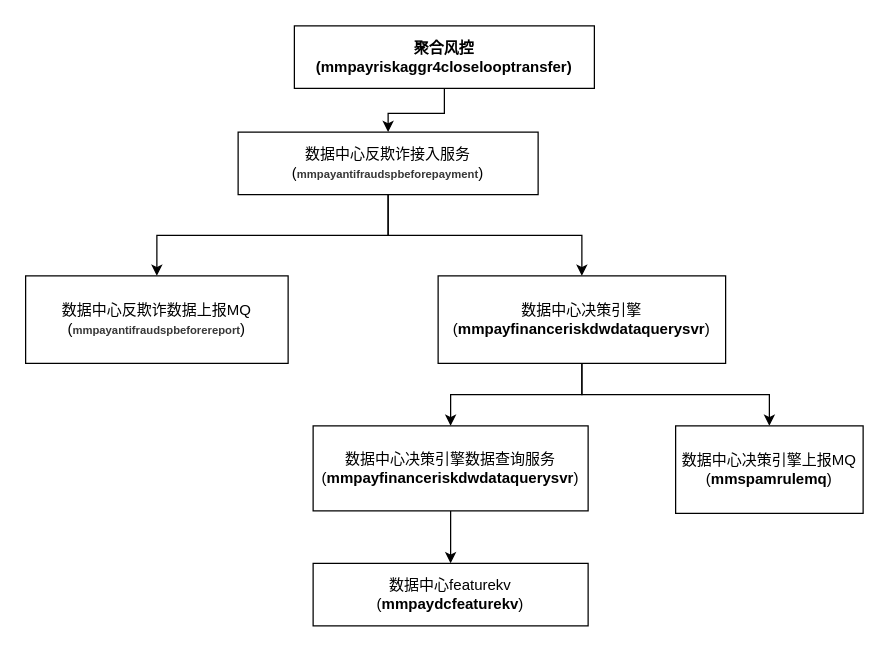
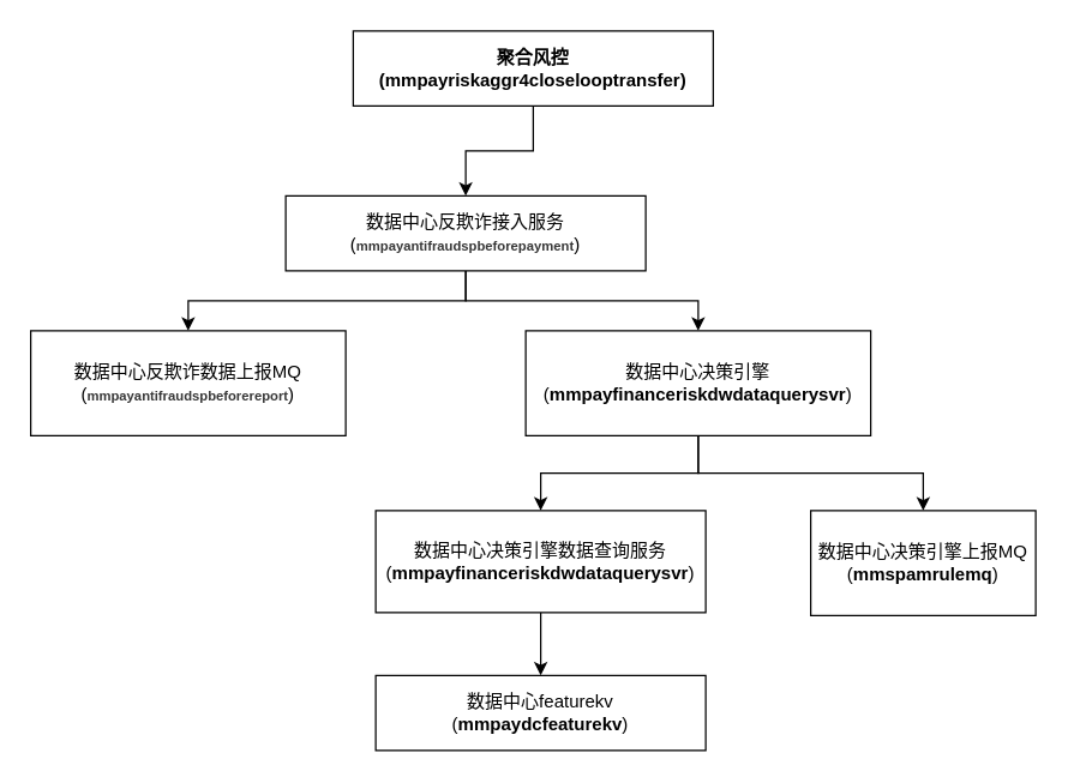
  <mxCell id="0" />
  <mxCell id="1" parent="0" />
  <mxCell id="2" style="edgeStyle=orthogonalEdgeStyle;rounded=0;orthogonalLoop=1;jettySize=auto;html=1;exitX=0.5;exitY=1;exitDx=0;exitDy=0;entryX=0.5;entryY=0;entryDx=0;entryDy=0;" edge="1" parent="1" source="3" target="6"><mxGeometry relative="1" as="geometry" /></mxCell>
  <mxCell id="3" value="&lt;b&gt;聚合风控&lt;br&gt;(mmpayriskaggr4closelooptransfer)&lt;/b&gt;" style="rounded=0;whiteSpace=wrap;html=1;" vertex="1" parent="1"><mxGeometry x="235" y="20" width="240" height="50" as="geometry" /></mxCell>
  <mxCell id="4" style="edgeStyle=orthogonalEdgeStyle;rounded=0;orthogonalLoop=1;jettySize=auto;html=1;" edge="1" parent="1" source="6" target="7"><mxGeometry relative="1" as="geometry" /></mxCell>
  <mxCell id="5" style="edgeStyle=orthogonalEdgeStyle;rounded=0;orthogonalLoop=1;jettySize=auto;html=1;" edge="1" parent="1" source="6" target="10"><mxGeometry relative="1" as="geometry" /></mxCell>
- <mxCell id="6" value="数据中心反欺诈接入服务&lt;br&gt;(&lt;span style=&quot;color: rgb(55 , 55 , 55) ; font-weight: 700 ; background-color: rgb(255 , 255 , 255)&quot;&gt;&lt;font style=&quot;font-size: 9px&quot;&gt;mmpayantifraudspbeforepayment&lt;/font&gt;&lt;/span&gt;)" style="rounded=0;whiteSpace=wrap;html=1;" vertex="1" parent="1"><mxGeometry x="190" y="105" width="240" height="50" as="geometry" /></mxCell>
+ <mxCell id="6" value="数据中心反欺诈接入服务&lt;br&gt;(&lt;span style=&quot;color: rgb(55 , 55 , 55) ; font-weight: 700 ; background-color: rgb(255 , 255 , 255)&quot;&gt;&lt;font style=&quot;font-size: 9px&quot;&gt;mmpayantifraudspbeforepayment&lt;/font&gt;&lt;/span&gt;)" style="rounded=0;whiteSpace=wrap;html=1;" vertex="1" parent="1"><mxGeometry x="190" y="130" width="240" height="50" as="geometry" /></mxCell>
  <mxCell id="7" value="数据中心反欺诈数据上报MQ&lt;br&gt;(&lt;span style=&quot;color: rgb(55 , 55 , 55) ; font-weight: 700 ; background-color: rgb(255 , 255 , 255)&quot;&gt;&lt;font style=&quot;font-size: 9px&quot;&gt;mmpayantifraudspbeforereport&lt;/font&gt;&lt;/span&gt;)" style="rounded=0;whiteSpace=wrap;html=1;" vertex="1" parent="1"><mxGeometry x="20" y="220" width="210" height="70" as="geometry" /></mxCell>
  <mxCell id="8" style="edgeStyle=orthogonalEdgeStyle;rounded=0;orthogonalLoop=1;jettySize=auto;html=1;" edge="1" parent="1" source="10" target="13"><mxGeometry relative="1" as="geometry" /></mxCell>
  <mxCell id="9" style="edgeStyle=orthogonalEdgeStyle;rounded=0;orthogonalLoop=1;jettySize=auto;html=1;" edge="1" parent="1" source="10" target="11"><mxGeometry relative="1" as="geometry" /></mxCell>
  <mxCell id="10" value="&lt;font style=&quot;font-size: 12px&quot;&gt;数据中心决策引擎&lt;br&gt;(&lt;b&gt;mmpayfinanceriskdwdataquerysvr&lt;/b&gt;)&lt;/font&gt;" style="rounded=0;whiteSpace=wrap;html=1;" vertex="1" parent="1"><mxGeometry x="350" y="220" width="230" height="70" as="geometry" /></mxCell>
  <mxCell id="11" value="&lt;font style=&quot;font-size: 12px&quot;&gt;数据中心决策引擎上报MQ&lt;br&gt;(&lt;b&gt;mmspamrulemq&lt;/b&gt;)&lt;/font&gt;" style="rounded=0;whiteSpace=wrap;html=1;" vertex="1" parent="1"><mxGeometry x="540" y="340" width="150" height="70" as="geometry" /></mxCell>
  <mxCell id="12" style="edgeStyle=orthogonalEdgeStyle;rounded=0;orthogonalLoop=1;jettySize=auto;html=1;" edge="1" parent="1" source="13" target="14"><mxGeometry relative="1" as="geometry" /></mxCell>
  <mxCell id="13" value="&lt;font style=&quot;font-size: 12px&quot;&gt;数据中心决策引擎数据查询服务&lt;br&gt;(&lt;b&gt;mmpayfinanceriskdwdataquerysvr&lt;/b&gt;)&lt;/font&gt;" style="rounded=0;whiteSpace=wrap;html=1;" vertex="1" parent="1"><mxGeometry x="250" y="340" width="220" height="68" as="geometry" /></mxCell>
  <mxCell id="14" value="&lt;font style=&quot;font-size: 12px&quot;&gt;数据中心featurekv&lt;br&gt;(&lt;b&gt;mmpaydcfeaturekv&lt;/b&gt;)&lt;/font&gt;" style="rounded=0;whiteSpace=wrap;html=1;" vertex="1" parent="1"><mxGeometry x="250" y="450" width="220" height="50" as="geometry" /></mxCell>
